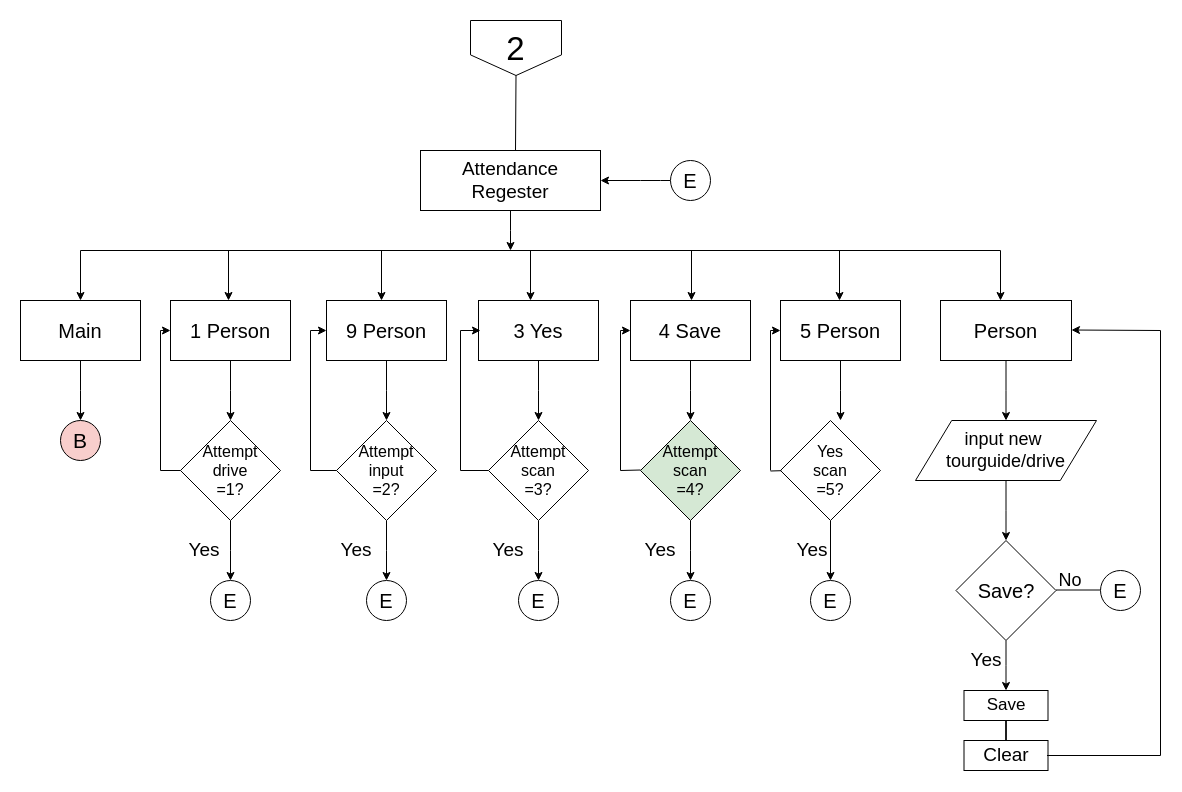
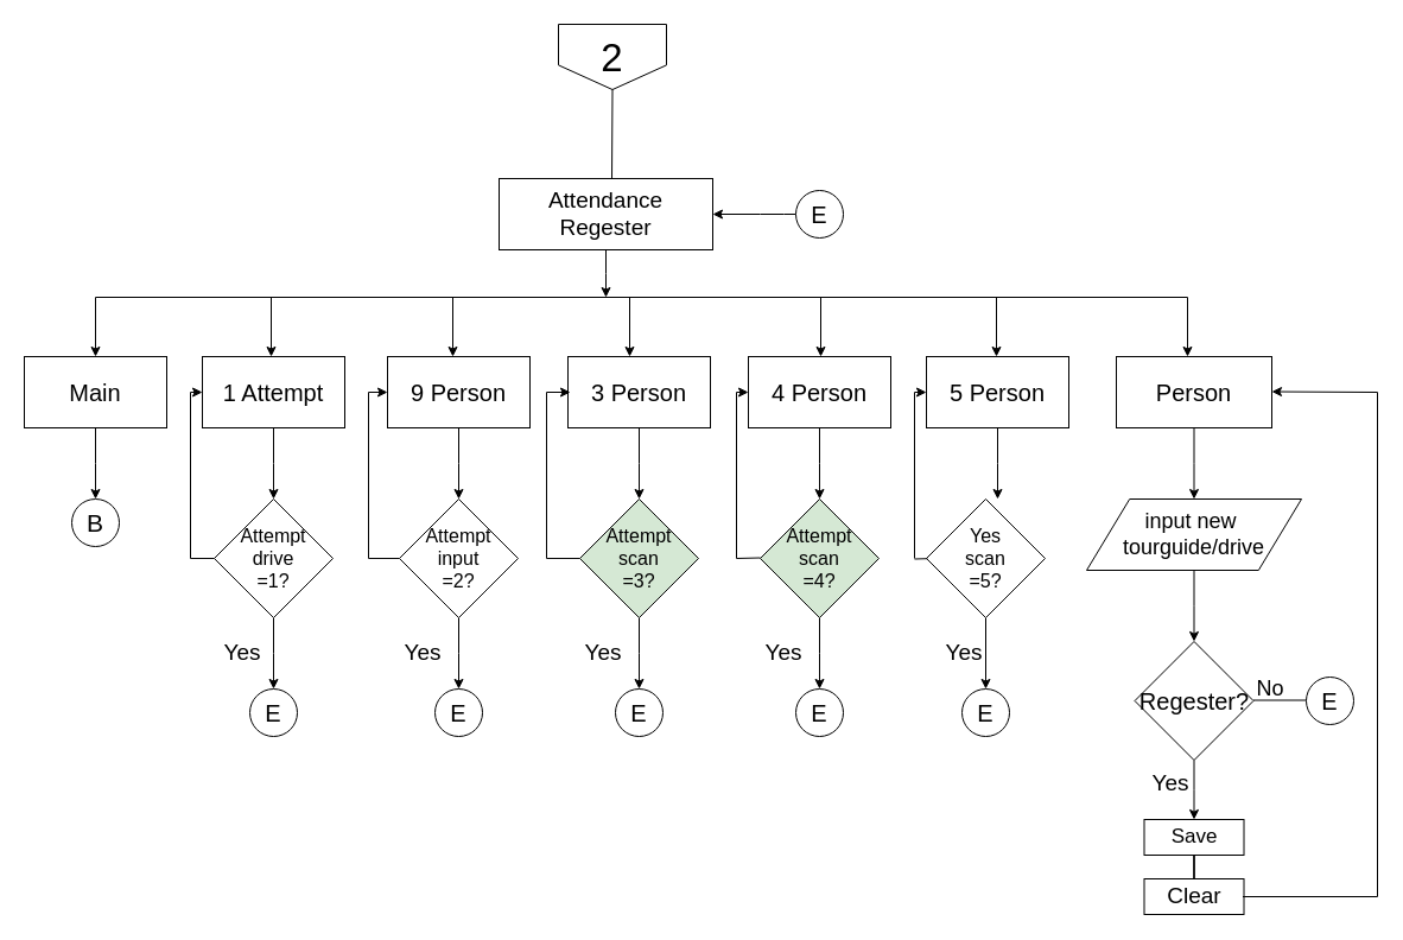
  <mxCell id="0" />
  <mxCell id="1" parent="0" />
  <mxCell id="2" value="&lt;font style=&quot;font-size: 33px&quot;&gt;2&lt;/font&gt;" style="shape=offPageConnector;whiteSpace=wrap;html=1;" vertex="1" parent="1"><mxGeometry x="470" y="20" width="91" height="55" as="geometry" /></mxCell>
  <mxCell id="3" style="edgeStyle=orthogonalEdgeStyle;rounded=0;orthogonalLoop=1;jettySize=auto;html=1;" edge="1" parent="1" source="4"><mxGeometry relative="1" as="geometry"><mxPoint x="510" y="250" as="targetPoint" /></mxGeometry></mxCell>
  <mxCell id="4" value="&lt;font style=&quot;font-size: 19px&quot;&gt;Attendance Regester&lt;br&gt;&lt;/font&gt;" style="rounded=0;whiteSpace=wrap;html=1;" vertex="1" parent="1"><mxGeometry x="420" y="150" width="180" height="60" as="geometry" /></mxCell>
  <mxCell id="5" value="" style="endArrow=none;html=1;" edge="1" parent="1"><mxGeometry width="50" height="50" relative="1" as="geometry"><mxPoint x="80" y="250" as="sourcePoint" /><mxPoint x="1000" y="250" as="targetPoint" /></mxGeometry></mxCell>
  <mxCell id="6" value="" style="endArrow=classic;html=1;" edge="1" parent="1"><mxGeometry width="50" height="50" relative="1" as="geometry"><mxPoint x="80" y="250" as="sourcePoint" /><mxPoint x="80" y="300" as="targetPoint" /></mxGeometry></mxCell>
  <mxCell id="7" value="" style="endArrow=classic;html=1;" edge="1" parent="1"><mxGeometry width="50" height="50" relative="1" as="geometry"><mxPoint x="1000" y="250" as="sourcePoint" /><mxPoint x="1000" y="300" as="targetPoint" /></mxGeometry></mxCell>
  <mxCell id="8" style="edgeStyle=orthogonalEdgeStyle;rounded=0;orthogonalLoop=1;jettySize=auto;html=1;" edge="1" parent="1" source="9"><mxGeometry relative="1" as="geometry"><mxPoint x="386" y="420" as="targetPoint" /></mxGeometry></mxCell>
  <mxCell id="9" value="&lt;font style=&quot;font-size: 20px&quot;&gt;9 Person&lt;/font&gt;" style="rounded=0;whiteSpace=wrap;html=1;" vertex="1" parent="1"><mxGeometry x="326" y="300" width="120" height="60" as="geometry" /></mxCell>
  <mxCell id="10" value="" style="endArrow=classic;html=1;" edge="1" parent="1"><mxGeometry width="50" height="50" relative="1" as="geometry"><mxPoint x="228" y="250" as="sourcePoint" /><mxPoint x="228" y="300" as="targetPoint" /></mxGeometry></mxCell>
  <mxCell id="11" value="" style="endArrow=classic;html=1;" edge="1" parent="1"><mxGeometry width="50" height="50" relative="1" as="geometry"><mxPoint x="381" y="250" as="sourcePoint" /><mxPoint x="381" y="300" as="targetPoint" /></mxGeometry></mxCell>
  <mxCell id="12" value="" style="endArrow=classic;html=1;" edge="1" parent="1"><mxGeometry width="50" height="50" relative="1" as="geometry"><mxPoint x="530" y="250" as="sourcePoint" /><mxPoint x="530" y="300" as="targetPoint" /></mxGeometry></mxCell>
  <mxCell id="13" value="" style="endArrow=classic;html=1;" edge="1" parent="1"><mxGeometry width="50" height="50" relative="1" as="geometry"><mxPoint x="691" y="250" as="sourcePoint" /><mxPoint x="691" y="300" as="targetPoint" /></mxGeometry></mxCell>
  <mxCell id="14" value="" style="endArrow=none;html=1;entryX=0.5;entryY=1;entryDx=0;entryDy=0;" edge="1" parent="1" target="2"><mxGeometry width="50" height="50" relative="1" as="geometry"><mxPoint x="515" y="150" as="sourcePoint" /><mxPoint x="520" y="110" as="targetPoint" /></mxGeometry></mxCell>
  <mxCell id="15" style="edgeStyle=orthogonalEdgeStyle;rounded=0;orthogonalLoop=1;jettySize=auto;html=1;" edge="1" parent="1" source="16"><mxGeometry relative="1" as="geometry"><mxPoint x="230" y="420" as="targetPoint" /></mxGeometry></mxCell>
- <mxCell id="16" value="&lt;font style=&quot;font-size: 20px&quot;&gt;1 Person&lt;br&gt;&lt;/font&gt;" style="rounded=0;whiteSpace=wrap;html=1;" vertex="1" parent="1"><mxGeometry x="170" y="300" width="120" height="60" as="geometry" /></mxCell>
+ <mxCell id="16" value="&lt;font style=&quot;font-size: 20px&quot;&gt;1 Attempt&lt;br&gt;&lt;/font&gt;" style="rounded=0;whiteSpace=wrap;html=1;" vertex="1" parent="1"><mxGeometry x="170" y="300" width="120" height="60" as="geometry" /></mxCell>
  <mxCell id="17" style="edgeStyle=orthogonalEdgeStyle;rounded=0;orthogonalLoop=1;jettySize=auto;html=1;" edge="1" parent="1" source="18"><mxGeometry relative="1" as="geometry"><mxPoint x="538" y="420" as="targetPoint" /></mxGeometry></mxCell>
- <mxCell id="18" value="&lt;font style=&quot;font-size: 20px&quot;&gt;3 Yes&lt;br&gt;&lt;/font&gt;" style="rounded=0;whiteSpace=wrap;html=1;" vertex="1" parent="1"><mxGeometry x="478" y="300" width="120" height="60" as="geometry" /></mxCell>
+ <mxCell id="18" value="&lt;font style=&quot;font-size: 20px&quot;&gt;3 Person&lt;br&gt;&lt;/font&gt;" style="rounded=0;whiteSpace=wrap;html=1;" vertex="1" parent="1"><mxGeometry x="478" y="300" width="120" height="60" as="geometry" /></mxCell>
  <mxCell id="19" style="edgeStyle=orthogonalEdgeStyle;rounded=0;orthogonalLoop=1;jettySize=auto;html=1;" edge="1" parent="1" source="20"><mxGeometry relative="1" as="geometry"><mxPoint x="690" y="420" as="targetPoint" /></mxGeometry></mxCell>
- <mxCell id="20" value="&lt;font style=&quot;font-size: 20px&quot;&gt;4 Save&lt;br&gt;&lt;/font&gt;" style="rounded=0;whiteSpace=wrap;html=1;" vertex="1" parent="1"><mxGeometry x="630" y="300" width="120" height="60" as="geometry" /></mxCell>
+ <mxCell id="20" value="&lt;font style=&quot;font-size: 20px&quot;&gt;4 Person&lt;br&gt;&lt;/font&gt;" style="rounded=0;whiteSpace=wrap;html=1;" vertex="1" parent="1"><mxGeometry x="630" y="300" width="120" height="60" as="geometry" /></mxCell>
  <mxCell id="21" value="" style="endArrow=classic;html=1;" edge="1" parent="1"><mxGeometry width="50" height="50" relative="1" as="geometry"><mxPoint x="839" y="250" as="sourcePoint" /><mxPoint x="839" y="300" as="targetPoint" /></mxGeometry></mxCell>
  <mxCell id="22" style="edgeStyle=orthogonalEdgeStyle;rounded=0;orthogonalLoop=1;jettySize=auto;html=1;" edge="1" parent="1" source="23"><mxGeometry relative="1" as="geometry"><mxPoint x="840" y="420" as="targetPoint" /></mxGeometry></mxCell>
  <mxCell id="23" value="&lt;font style=&quot;font-size: 20px&quot;&gt;5 Person&lt;br&gt;&lt;/font&gt;" style="rounded=0;whiteSpace=wrap;html=1;" vertex="1" parent="1"><mxGeometry x="780" y="300" width="120" height="60" as="geometry" /></mxCell>
  <mxCell id="24" style="edgeStyle=orthogonalEdgeStyle;rounded=0;orthogonalLoop=1;jettySize=auto;html=1;" edge="1" parent="1" source="25"><mxGeometry relative="1" as="geometry"><mxPoint x="1005.5" y="420" as="targetPoint" /></mxGeometry></mxCell>
  <mxCell id="25" value="&lt;font style=&quot;font-size: 20px&quot;&gt;Person&lt;/font&gt;" style="rounded=0;whiteSpace=wrap;html=1;" vertex="1" parent="1"><mxGeometry x="940" y="300" width="131" height="60" as="geometry" /></mxCell>
  <mxCell id="26" style="edgeStyle=orthogonalEdgeStyle;rounded=0;orthogonalLoop=1;jettySize=auto;html=1;" edge="1" parent="1" source="27"><mxGeometry relative="1" as="geometry"><mxPoint x="80" y="420" as="targetPoint" /></mxGeometry></mxCell>
  <mxCell id="27" value="&lt;font style=&quot;font-size: 20px&quot;&gt;Main&lt;/font&gt;" style="rounded=0;whiteSpace=wrap;html=1;" vertex="1" parent="1"><mxGeometry x="20" y="300" width="120" height="60" as="geometry" /></mxCell>
  <mxCell id="28" style="edgeStyle=orthogonalEdgeStyle;rounded=0;orthogonalLoop=1;jettySize=auto;html=1;" edge="1" parent="1" source="29"><mxGeometry relative="1" as="geometry"><mxPoint x="230" y="580" as="targetPoint" /></mxGeometry></mxCell>
  <mxCell id="29" value="&lt;div style=&quot;font-size: 16px&quot;&gt;&lt;font style=&quot;font-size: 16px&quot;&gt;Attempt&lt;/font&gt;&lt;/div&gt;&lt;div style=&quot;font-size: 16px&quot;&gt;&lt;font style=&quot;font-size: 16px&quot;&gt; drive &lt;br&gt;&lt;/font&gt;&lt;/div&gt;&lt;div style=&quot;font-size: 16px&quot;&gt;&lt;font style=&quot;font-size: 16px&quot;&gt;=1?&lt;/font&gt;&lt;/div&gt;" style="rhombus;whiteSpace=wrap;html=1;" vertex="1" parent="1"><mxGeometry x="180" y="420" width="100" height="100" as="geometry" /></mxCell>
  <mxCell id="30" style="edgeStyle=orthogonalEdgeStyle;rounded=0;orthogonalLoop=1;jettySize=auto;html=1;" edge="1" parent="1" source="31"><mxGeometry relative="1" as="geometry"><mxPoint x="386" y="580" as="targetPoint" /></mxGeometry></mxCell>
  <mxCell id="31" value="&lt;div style=&quot;font-size: 16px&quot;&gt;&lt;font style=&quot;font-size: 16px&quot;&gt;Attempt&lt;/font&gt;&lt;/div&gt;&lt;div style=&quot;font-size: 16px&quot;&gt;&lt;font style=&quot;font-size: 16px&quot;&gt; input &lt;br&gt;&lt;/font&gt;&lt;/div&gt;&lt;div style=&quot;font-size: 16px&quot;&gt;&lt;font style=&quot;font-size: 16px&quot;&gt;=2?&lt;/font&gt;&lt;/div&gt;" style="rhombus;whiteSpace=wrap;html=1;" vertex="1" parent="1"><mxGeometry x="336" y="420" width="100" height="100" as="geometry" /></mxCell>
  <mxCell id="32" style="edgeStyle=orthogonalEdgeStyle;rounded=0;orthogonalLoop=1;jettySize=auto;html=1;" edge="1" parent="1" source="33"><mxGeometry relative="1" as="geometry"><mxPoint x="538" y="580" as="targetPoint" /></mxGeometry></mxCell>
- <mxCell id="33" value="&lt;div style=&quot;font-size: 16px&quot;&gt;&lt;font style=&quot;font-size: 16px&quot;&gt;Attempt&lt;/font&gt;&lt;/div&gt;&lt;div style=&quot;font-size: 16px&quot;&gt;&lt;font style=&quot;font-size: 16px&quot;&gt; scan &lt;br&gt;&lt;/font&gt;&lt;/div&gt;&lt;div style=&quot;font-size: 16px&quot;&gt;&lt;font style=&quot;font-size: 16px&quot;&gt;=3?&lt;/font&gt;&lt;/div&gt;" style="rhombus;whiteSpace=wrap;html=1;" vertex="1" parent="1"><mxGeometry x="488" y="420" width="100" height="100" as="geometry" /></mxCell>
+ <mxCell id="33" value="&lt;div style=&quot;font-size: 16px&quot;&gt;&lt;font style=&quot;font-size: 16px&quot;&gt;Attempt&lt;/font&gt;&lt;/div&gt;&lt;div style=&quot;font-size: 16px&quot;&gt;&lt;font style=&quot;font-size: 16px&quot;&gt; scan &lt;br&gt;&lt;/font&gt;&lt;/div&gt;&lt;div style=&quot;font-size: 16px&quot;&gt;&lt;font style=&quot;font-size: 16px&quot;&gt;=3?&lt;/font&gt;&lt;/div&gt;" style="rhombus;whiteSpace=wrap;html=1;fillColor=#d5e8d4;" vertex="1" parent="1"><mxGeometry x="488" y="420" width="100" height="100" as="geometry" /></mxCell>
  <mxCell id="34" style="edgeStyle=orthogonalEdgeStyle;rounded=0;orthogonalLoop=1;jettySize=auto;html=1;" edge="1" parent="1" source="35"><mxGeometry relative="1" as="geometry"><mxPoint x="690" y="580" as="targetPoint" /></mxGeometry></mxCell>
  <mxCell id="35" value="&lt;div style=&quot;font-size: 16px&quot;&gt;&lt;font style=&quot;font-size: 16px&quot;&gt;Attempt&lt;/font&gt;&lt;/div&gt;&lt;div style=&quot;font-size: 16px&quot;&gt;&lt;font style=&quot;font-size: 16px&quot;&gt; scan &lt;br&gt;&lt;/font&gt;&lt;/div&gt;&lt;div style=&quot;font-size: 16px&quot;&gt;&lt;font style=&quot;font-size: 16px&quot;&gt;=4?&lt;/font&gt;&lt;/div&gt;" style="rhombus;whiteSpace=wrap;html=1;fillColor=#d5e8d4;" vertex="1" parent="1"><mxGeometry x="640" y="420" width="100" height="100" as="geometry" /></mxCell>
  <mxCell id="36" style="edgeStyle=orthogonalEdgeStyle;rounded=0;orthogonalLoop=1;jettySize=auto;html=1;entryX=0.5;entryY=0;entryDx=0;entryDy=0;" edge="1" parent="1" source="37" target="53"><mxGeometry relative="1" as="geometry" /></mxCell>
  <mxCell id="37" value="&lt;div style=&quot;font-size: 16px&quot;&gt;&lt;font style=&quot;font-size: 16px&quot;&gt;Yes&lt;/font&gt;&lt;/div&gt;&lt;div style=&quot;font-size: 16px&quot;&gt;&lt;font style=&quot;font-size: 16px&quot;&gt; scan &lt;br&gt;&lt;/font&gt;&lt;/div&gt;&lt;div style=&quot;font-size: 16px&quot;&gt;&lt;font style=&quot;font-size: 16px&quot;&gt;=5?&lt;/font&gt;&lt;/div&gt;" style="rhombus;whiteSpace=wrap;html=1;" vertex="1" parent="1"><mxGeometry x="780" y="420" width="100" height="100" as="geometry" /></mxCell>
  <mxCell id="38" style="edgeStyle=orthogonalEdgeStyle;rounded=0;orthogonalLoop=1;jettySize=auto;html=1;" edge="1" parent="1" source="39"><mxGeometry relative="1" as="geometry"><mxPoint x="1005.5" y="540" as="targetPoint" /></mxGeometry></mxCell>
  <mxCell id="39" value="&lt;font style=&quot;font-size: 18px&quot;&gt;input new&amp;nbsp; tourguide/drive&lt;br&gt;&lt;/font&gt;" style="shape=parallelogram;perimeter=parallelogramPerimeter;whiteSpace=wrap;html=1;" vertex="1" parent="1"><mxGeometry x="915" y="420" width="181" height="60" as="geometry" /></mxCell>
  <mxCell id="40" style="edgeStyle=orthogonalEdgeStyle;rounded=0;orthogonalLoop=1;jettySize=auto;html=1;" edge="1" parent="1" source="41"><mxGeometry relative="1" as="geometry"><mxPoint x="1005.5" y="690" as="targetPoint" /></mxGeometry></mxCell>
- <mxCell id="41" value="&lt;font style=&quot;font-size: 20px&quot;&gt;Save?&lt;/font&gt;" style="rhombus;whiteSpace=wrap;html=1;" vertex="1" parent="1"><mxGeometry x="955.5" y="540" width="100" height="100" as="geometry" /></mxCell>
+ <mxCell id="41" value="&lt;font style=&quot;font-size: 20px&quot;&gt;Regester?&lt;/font&gt;" style="rhombus;whiteSpace=wrap;html=1;" vertex="1" parent="1"><mxGeometry x="955.5" y="540" width="100" height="100" as="geometry" /></mxCell>
  <mxCell id="42" value="" style="endArrow=none;html=1;" edge="1" parent="1"><mxGeometry width="50" height="50" relative="1" as="geometry"><mxPoint x="160" y="470" as="sourcePoint" /><mxPoint x="180" y="470" as="targetPoint" /></mxGeometry></mxCell>
  <mxCell id="43" value="" style="endArrow=none;html=1;" edge="1" parent="1"><mxGeometry width="50" height="50" relative="1" as="geometry"><mxPoint x="160" y="470" as="sourcePoint" /><mxPoint x="160" y="330" as="targetPoint" /></mxGeometry></mxCell>
  <mxCell id="44" value="" style="endArrow=classic;html=1;" edge="1" parent="1"><mxGeometry width="50" height="50" relative="1" as="geometry"><mxPoint x="160" y="330" as="sourcePoint" /><mxPoint x="170" y="330" as="targetPoint" /></mxGeometry></mxCell>
  <mxCell id="45" value="" style="endArrow=classic;html=1;" edge="1" parent="1"><mxGeometry width="50" height="50" relative="1" as="geometry"><mxPoint x="670" y="180" as="sourcePoint" /><mxPoint x="600" y="180" as="targetPoint" /><Array as="points"><mxPoint x="650" y="180" /></Array></mxGeometry></mxCell>
  <mxCell id="46" value="&lt;font style=&quot;font-size: 20px&quot;&gt;E&lt;/font&gt;" style="ellipse;whiteSpace=wrap;html=1;aspect=fixed;" vertex="1" parent="1"><mxGeometry x="670" y="160" width="40" height="40" as="geometry" /></mxCell>
  <mxCell id="47" value="&lt;font style=&quot;font-size: 19px&quot;&gt;Yes&lt;/font&gt;" style="text;html=1;strokeColor=none;fillColor=none;align=center;verticalAlign=middle;whiteSpace=wrap;rounded=0;" vertex="1" parent="1"><mxGeometry x="965.5" y="650" width="40" height="20" as="geometry" /></mxCell>
  <mxCell id="48" value="&lt;font style=&quot;font-size: 18px&quot;&gt;No&lt;/font&gt;" style="text;html=1;strokeColor=none;fillColor=none;align=center;verticalAlign=middle;whiteSpace=wrap;rounded=0;" vertex="1" parent="1"><mxGeometry x="1050" y="570" width="40" height="20" as="geometry" /></mxCell>
  <mxCell id="49" value="&lt;font style=&quot;font-size: 20px&quot;&gt;E&lt;/font&gt;" style="ellipse;whiteSpace=wrap;html=1;aspect=fixed;" vertex="1" parent="1"><mxGeometry x="210" y="580" width="40" height="40" as="geometry" /></mxCell>
  <mxCell id="50" value="&lt;font style=&quot;font-size: 20px&quot;&gt;E&lt;/font&gt;" style="ellipse;whiteSpace=wrap;html=1;aspect=fixed;" vertex="1" parent="1"><mxGeometry x="518" y="580" width="40" height="40" as="geometry" /></mxCell>
  <mxCell id="51" value="&lt;font style=&quot;font-size: 20px&quot;&gt;E&lt;/font&gt;" style="ellipse;whiteSpace=wrap;html=1;aspect=fixed;" vertex="1" parent="1"><mxGeometry x="366" y="580" width="40" height="40" as="geometry" /></mxCell>
  <mxCell id="52" value="&lt;font style=&quot;font-size: 20px&quot;&gt;E&lt;/font&gt;" style="ellipse;whiteSpace=wrap;html=1;aspect=fixed;" vertex="1" parent="1"><mxGeometry x="670" y="580" width="40" height="40" as="geometry" /></mxCell>
  <mxCell id="53" value="&lt;font style=&quot;font-size: 20px&quot;&gt;E&lt;/font&gt;" style="ellipse;whiteSpace=wrap;html=1;aspect=fixed;" vertex="1" parent="1"><mxGeometry x="810" y="580" width="40" height="40" as="geometry" /></mxCell>
- <mxCell id="54" value="&lt;font style=&quot;font-size: 21px&quot;&gt;B&lt;/font&gt;" style="ellipse;whiteSpace=wrap;html=1;aspect=fixed;fillColor=#f8cecc;" vertex="1" parent="1"><mxGeometry x="60" y="420" width="40" height="40" as="geometry" /></mxCell>
+ <mxCell id="54" value="&lt;font style=&quot;font-size: 21px&quot;&gt;B&lt;/font&gt;" style="ellipse;whiteSpace=wrap;html=1;aspect=fixed;" vertex="1" parent="1"><mxGeometry x="60" y="420" width="40" height="40" as="geometry" /></mxCell>
  <mxCell id="55" value="&lt;font style=&quot;font-size: 19px&quot;&gt;Yes&lt;/font&gt;" style="text;html=1;strokeColor=none;fillColor=none;align=center;verticalAlign=middle;whiteSpace=wrap;rounded=0;" vertex="1" parent="1"><mxGeometry x="792" y="540" width="40" height="20" as="geometry" /></mxCell>
  <mxCell id="56" value="&lt;font style=&quot;font-size: 19px&quot;&gt;Yes&lt;/font&gt;" style="text;html=1;strokeColor=none;fillColor=none;align=center;verticalAlign=middle;whiteSpace=wrap;rounded=0;" vertex="1" parent="1"><mxGeometry x="640" y="540" width="40" height="20" as="geometry" /></mxCell>
  <mxCell id="57" value="&lt;font style=&quot;font-size: 19px&quot;&gt;Yes&lt;/font&gt;" style="text;html=1;strokeColor=none;fillColor=none;align=center;verticalAlign=middle;whiteSpace=wrap;rounded=0;" vertex="1" parent="1"><mxGeometry x="488" y="540" width="40" height="20" as="geometry" /></mxCell>
  <mxCell id="58" value="&lt;font style=&quot;font-size: 19px&quot;&gt;Yes&lt;/font&gt;" style="text;html=1;strokeColor=none;fillColor=none;align=center;verticalAlign=middle;whiteSpace=wrap;rounded=0;" vertex="1" parent="1"><mxGeometry x="336" y="540" width="40" height="20" as="geometry" /></mxCell>
  <mxCell id="59" value="&lt;font style=&quot;font-size: 19px&quot;&gt;Yes&lt;/font&gt;" style="text;html=1;strokeColor=none;fillColor=none;align=center;verticalAlign=middle;whiteSpace=wrap;rounded=0;" vertex="1" parent="1"><mxGeometry x="184" y="540" width="40" height="20" as="geometry" /></mxCell>
  <mxCell id="60" value="" style="endArrow=none;html=1;" edge="1" parent="1"><mxGeometry width="50" height="50" relative="1" as="geometry"><mxPoint x="310" y="470" as="sourcePoint" /><mxPoint x="310" y="330" as="targetPoint" /></mxGeometry></mxCell>
  <mxCell id="61" value="" style="endArrow=none;html=1;" edge="1" parent="1"><mxGeometry width="50" height="50" relative="1" as="geometry"><mxPoint x="310" y="470" as="sourcePoint" /><mxPoint x="336" y="470" as="targetPoint" /></mxGeometry></mxCell>
  <mxCell id="62" value="" style="endArrow=classic;html=1;entryX=0;entryY=0.5;entryDx=0;entryDy=0;" edge="1" parent="1" target="9"><mxGeometry width="50" height="50" relative="1" as="geometry"><mxPoint x="310" y="330" as="sourcePoint" /><mxPoint x="320" y="330" as="targetPoint" /></mxGeometry></mxCell>
  <mxCell id="63" value="" style="endArrow=none;html=1;" edge="1" parent="1"><mxGeometry width="50" height="50" relative="1" as="geometry"><mxPoint x="460" y="470" as="sourcePoint" /><mxPoint x="488" y="470" as="targetPoint" /><Array as="points"><mxPoint x="460" y="470" /></Array></mxGeometry></mxCell>
  <mxCell id="64" value="" style="endArrow=none;html=1;" edge="1" parent="1"><mxGeometry width="50" height="50" relative="1" as="geometry"><mxPoint x="460" y="470" as="sourcePoint" /><mxPoint x="460" y="330" as="targetPoint" /></mxGeometry></mxCell>
  <mxCell id="65" value="" style="endArrow=classic;html=1;" edge="1" parent="1"><mxGeometry width="50" height="50" relative="1" as="geometry"><mxPoint x="460" y="330" as="sourcePoint" /><mxPoint x="480" y="330" as="targetPoint" /></mxGeometry></mxCell>
  <mxCell id="66" value="" style="endArrow=none;html=1;" edge="1" parent="1"><mxGeometry width="50" height="50" relative="1" as="geometry"><mxPoint x="620" y="470" as="sourcePoint" /><mxPoint x="640" y="469.5" as="targetPoint" /><Array as="points" /></mxGeometry></mxCell>
  <mxCell id="67" value="" style="endArrow=none;html=1;" edge="1" parent="1"><mxGeometry width="50" height="50" relative="1" as="geometry"><mxPoint x="620" y="470" as="sourcePoint" /><mxPoint x="620" y="330" as="targetPoint" /></mxGeometry></mxCell>
  <mxCell id="68" value="" style="endArrow=classic;html=1;" edge="1" parent="1"><mxGeometry width="50" height="50" relative="1" as="geometry"><mxPoint x="620" y="330" as="sourcePoint" /><mxPoint x="630" y="330" as="targetPoint" /></mxGeometry></mxCell>
  <mxCell id="69" value="" style="endArrow=none;html=1;entryX=0.008;entryY=0.502;entryDx=0;entryDy=0;entryPerimeter=0;" edge="1" parent="1" target="37"><mxGeometry width="50" height="50" relative="1" as="geometry"><mxPoint x="770" y="470.5" as="sourcePoint" /><mxPoint x="790" y="470" as="targetPoint" /><Array as="points" /></mxGeometry></mxCell>
  <mxCell id="70" value="" style="endArrow=classic;html=1;" edge="1" parent="1"><mxGeometry width="50" height="50" relative="1" as="geometry"><mxPoint x="770" y="330" as="sourcePoint" /><mxPoint x="780" y="330" as="targetPoint" /></mxGeometry></mxCell>
  <mxCell id="71" value="" style="endArrow=none;html=1;" edge="1" parent="1"><mxGeometry width="50" height="50" relative="1" as="geometry"><mxPoint x="1101" y="589.5" as="sourcePoint" /><mxPoint x="1055.5" y="589.5" as="targetPoint" /></mxGeometry></mxCell>
  <mxCell id="72" style="edgeStyle=orthogonalEdgeStyle;rounded=0;orthogonalLoop=1;jettySize=auto;html=1;entryX=0.5;entryY=0;entryDx=0;entryDy=0;endArrow=none;" edge="1" parent="1" source="73" target="74"><mxGeometry relative="1" as="geometry" /></mxCell>
  <mxCell id="73" value="&lt;font style=&quot;font-size: 17px&quot;&gt;Save&lt;/font&gt;" style="rounded=0;whiteSpace=wrap;html=1;" vertex="1" parent="1"><mxGeometry x="963.5" y="690" width="84" height="30" as="geometry" /></mxCell>
  <mxCell id="74" value="&lt;font style=&quot;font-size: 19px&quot;&gt;Clear&lt;/font&gt;" style="rounded=0;whiteSpace=wrap;html=1;" vertex="1" parent="1"><mxGeometry x="963.5" y="740" width="84" height="30" as="geometry" /></mxCell>
  <mxCell id="75" value="" style="endArrow=none;html=1;" edge="1" parent="1"><mxGeometry width="50" height="50" relative="1" as="geometry"><mxPoint x="1160" y="755" as="sourcePoint" /><mxPoint x="1046.5" y="755" as="targetPoint" /></mxGeometry></mxCell>
  <mxCell id="76" value="" style="endArrow=none;html=1;" edge="1" parent="1"><mxGeometry width="50" height="50" relative="1" as="geometry"><mxPoint x="1160" y="755" as="sourcePoint" /><mxPoint x="1160" y="330" as="targetPoint" /></mxGeometry></mxCell>
  <mxCell id="77" value="" style="endArrow=classic;html=1;" edge="1" parent="1"><mxGeometry width="50" height="50" relative="1" as="geometry"><mxPoint x="1160" y="330" as="sourcePoint" /><mxPoint x="1071" y="329.5" as="targetPoint" /></mxGeometry></mxCell>
  <mxCell id="78" value="&lt;font style=&quot;font-size: 20px&quot;&gt;E&lt;/font&gt;" style="ellipse;whiteSpace=wrap;html=1;aspect=fixed;" vertex="1" parent="1"><mxGeometry x="1100" y="570" width="40" height="40" as="geometry" /></mxCell>
  <mxCell id="79" value="" style="endArrow=none;html=1;" edge="1" parent="1"><mxGeometry width="50" height="50" relative="1" as="geometry"><mxPoint x="770" y="470" as="sourcePoint" /><mxPoint x="770" y="330" as="targetPoint" /></mxGeometry></mxCell>
